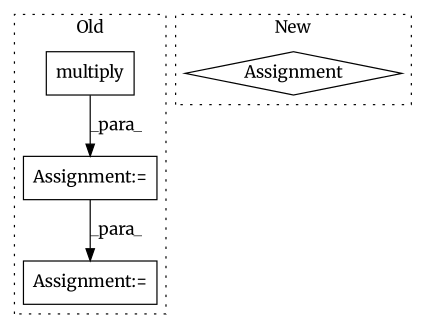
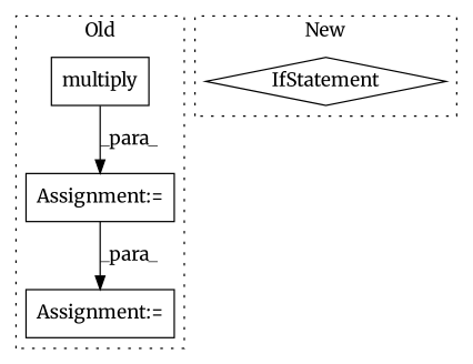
  digraph {
    fontname=Merriweather
    node [a=7 l=1 shape=box fontname=Merriweather]
    edge [fontname=Merriweather]
    n1 [a=32 l="9,1" label=multiply s="12303,12340"]
    n2 [label="Assignment:=" s=12455]
    n3 [label="Assignment:=" s=12360]
-   n4 [a=25 l="4,2" label=Assignment s="11493,11522" shape=diamond]
+   n4 [a=25 l="4,2" label=IfStatement s="11493,11522" shape=diamond]
    subgraph cluster_1 {
      label=Old
      style=dotted
      n1
      n2
      n3
    }
    subgraph cluster_2 {
      label=New
      style=dotted
      n4
    }
    n1 -> n3 [label=_para_]
    n3 -> n2 [label=_para_]
  }
